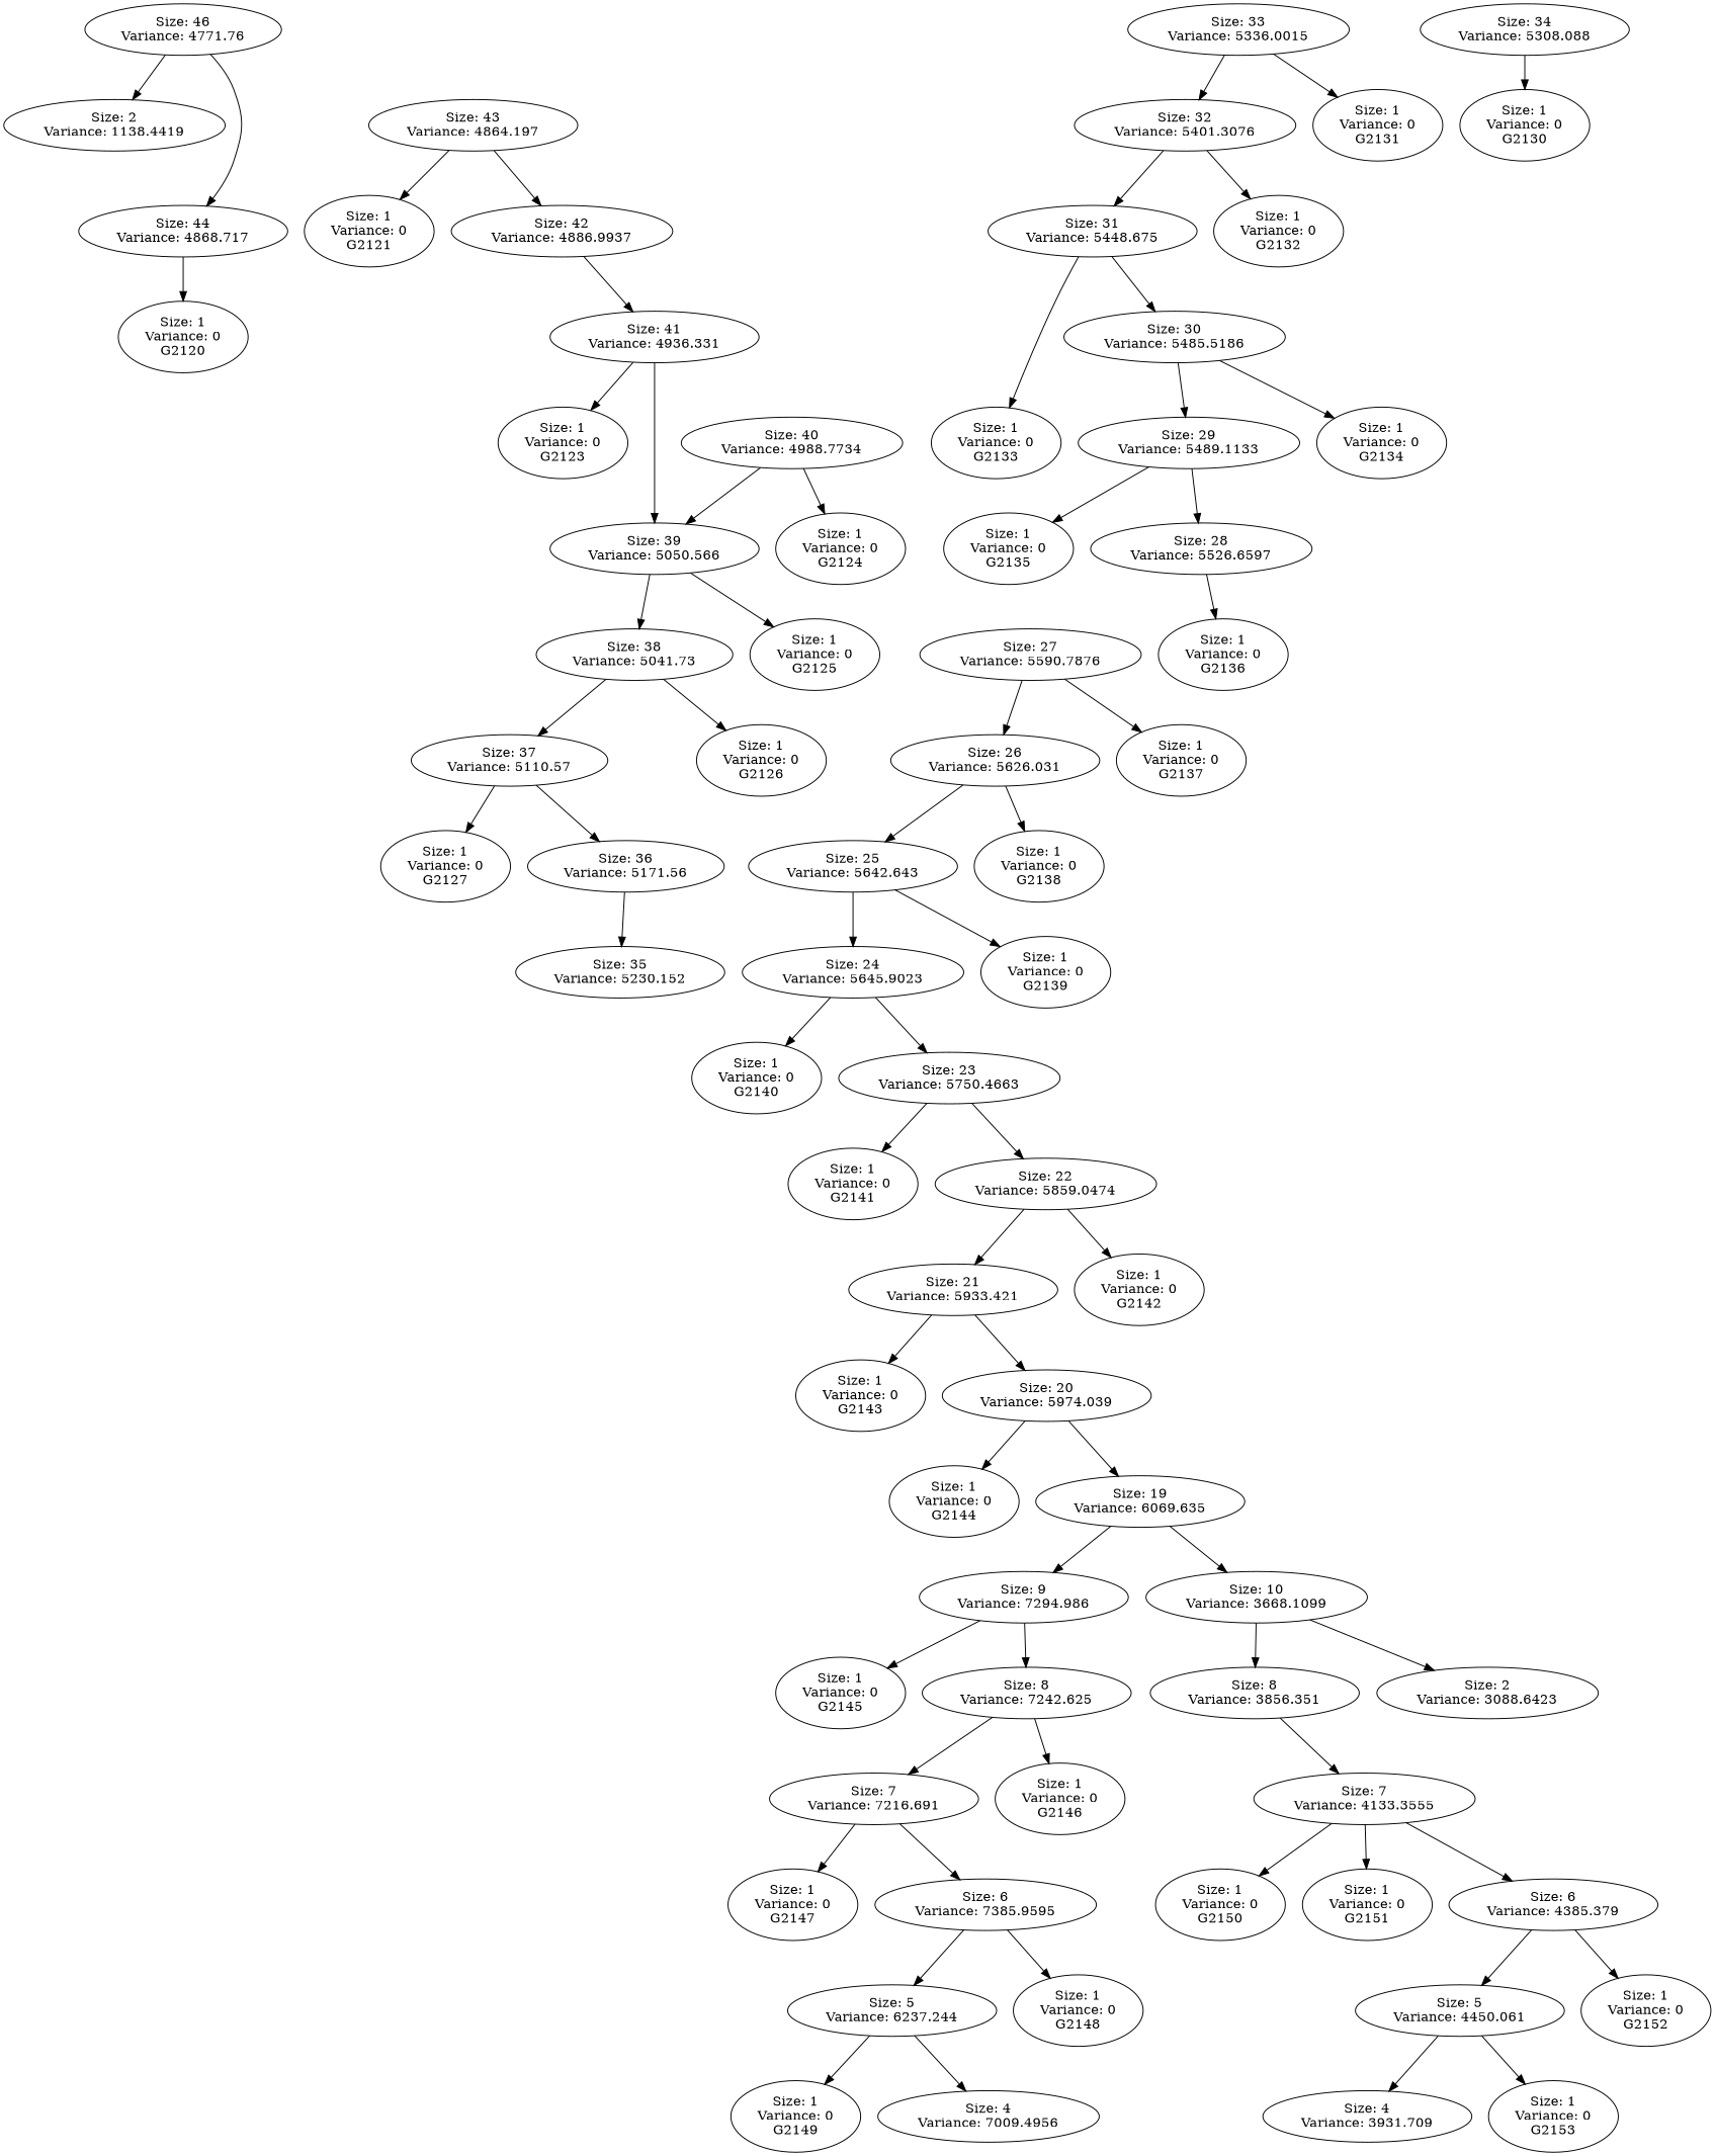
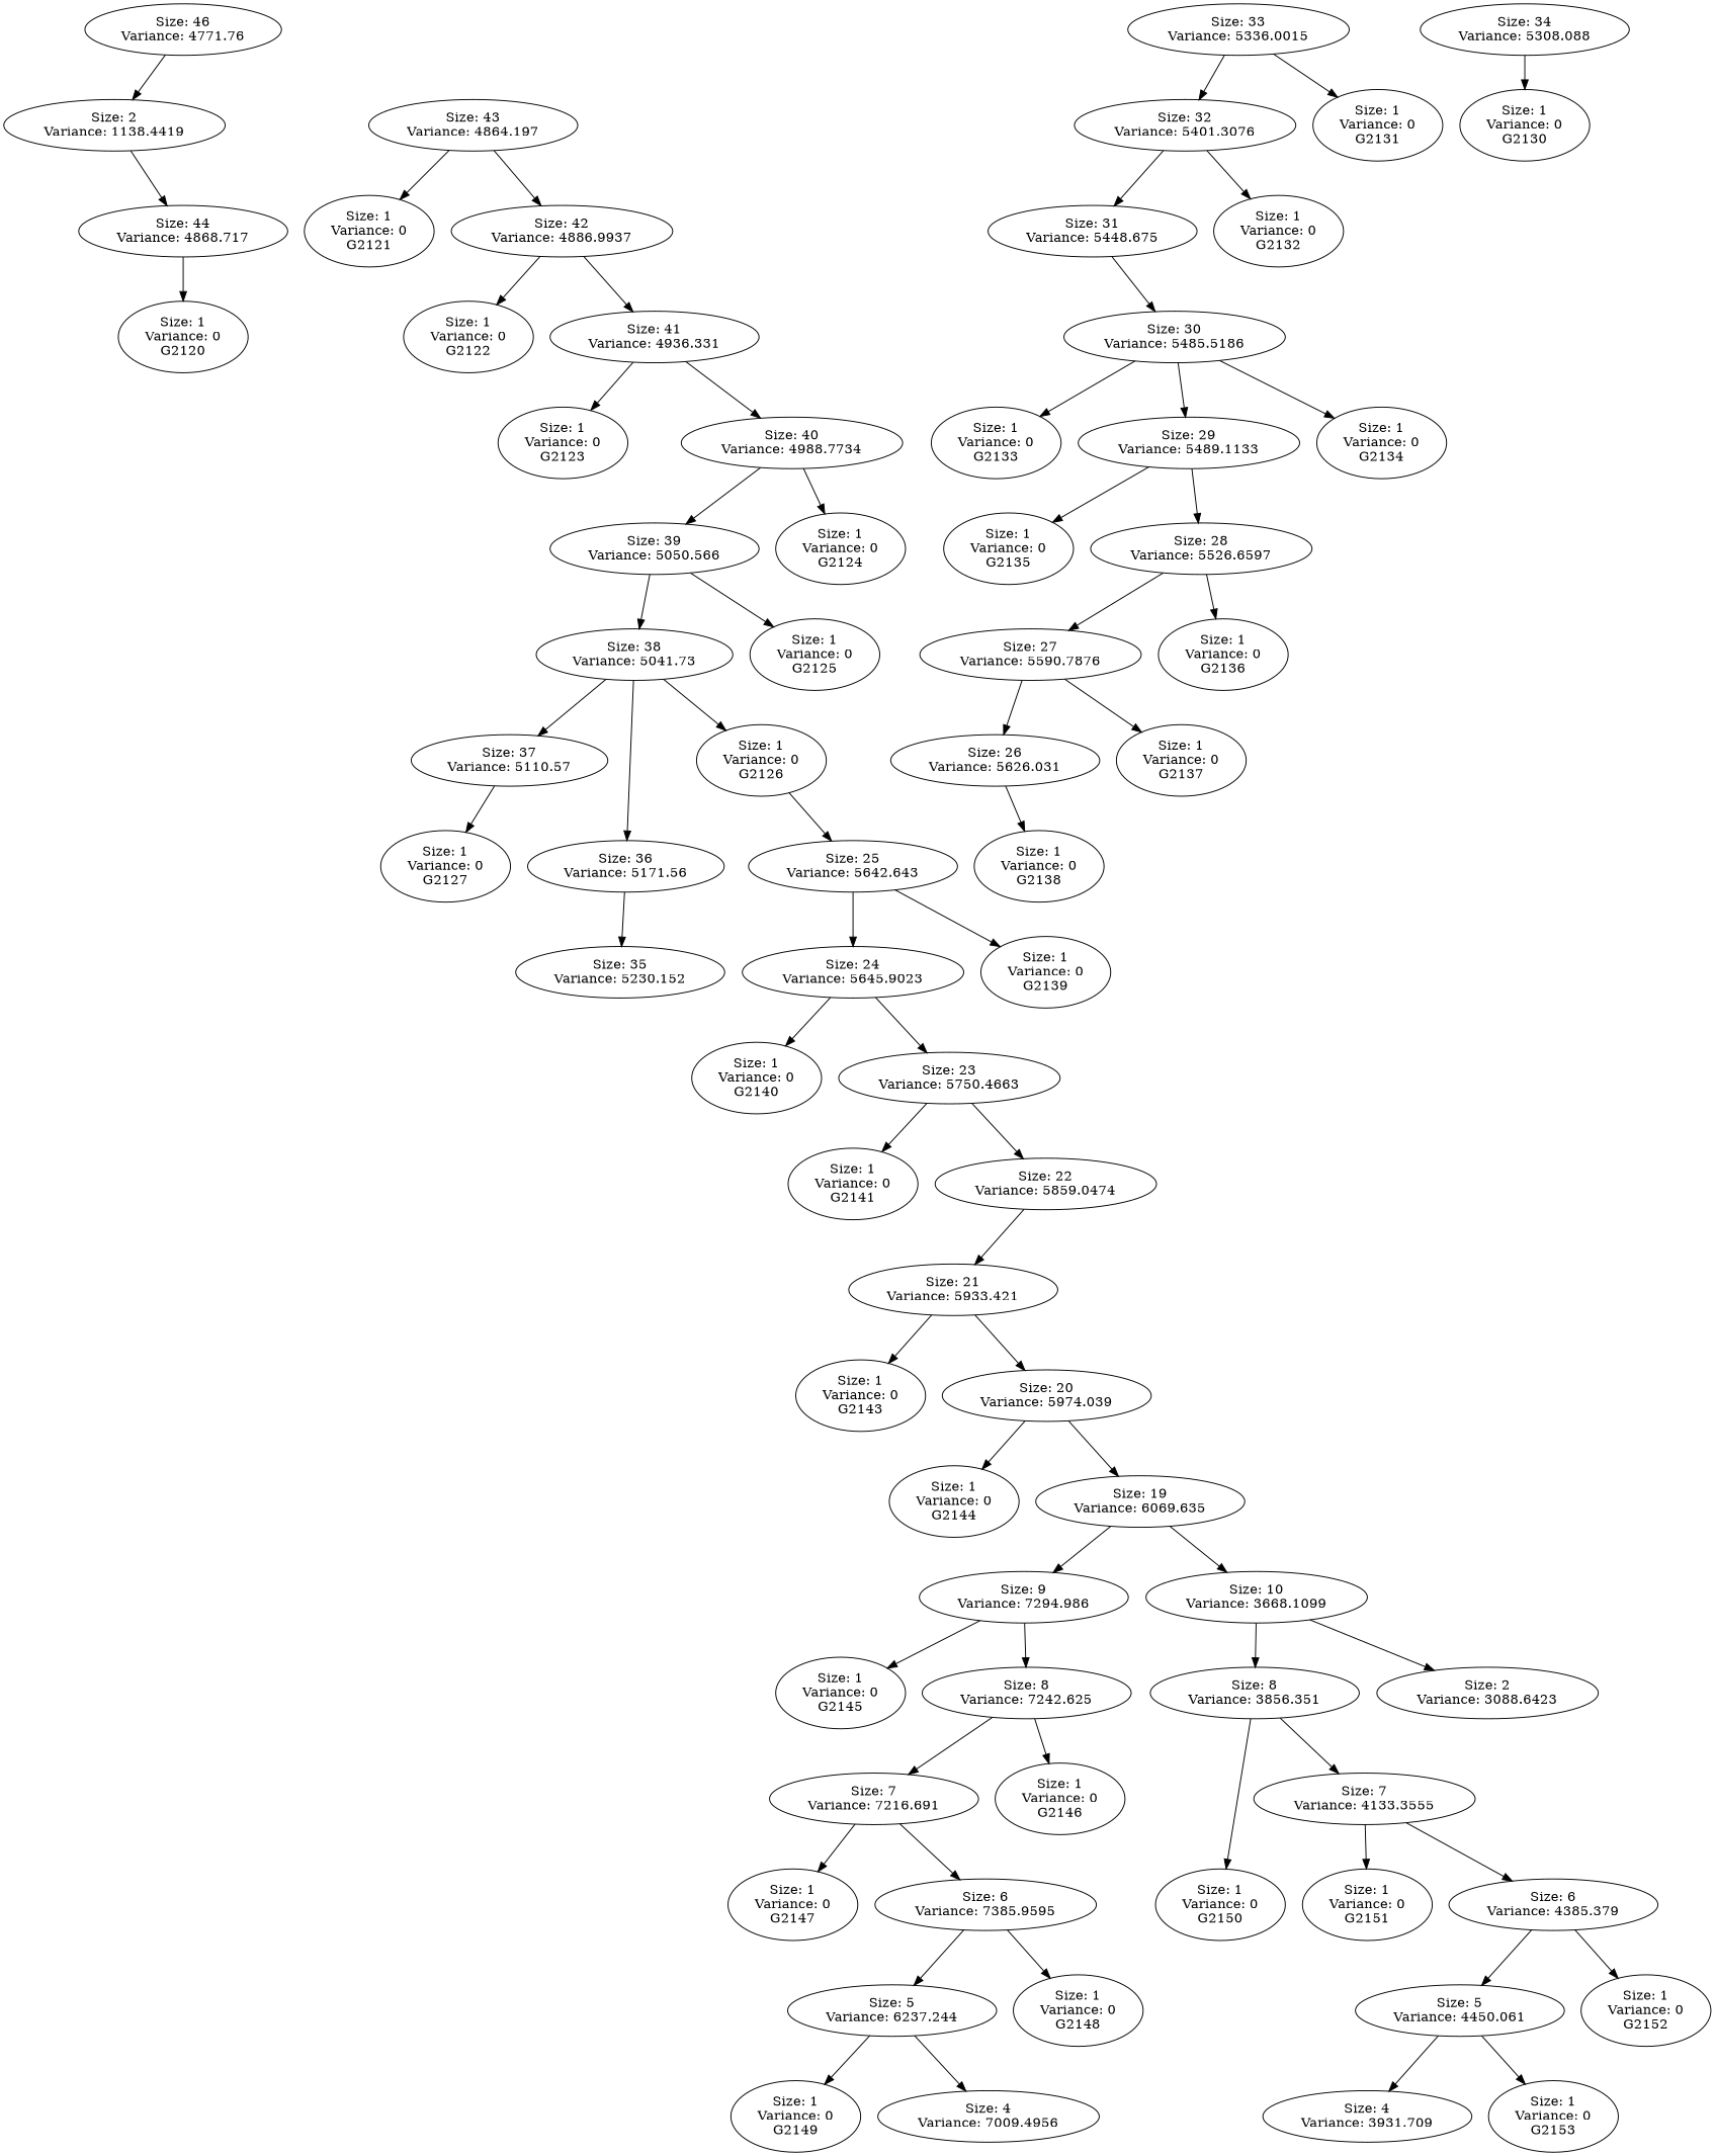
  digraph {
    L=31
    "Size: 46\nVariance: 4771.76"
    "Size: 2\nVariance: 1138.4419"
    "Size: 44\nVariance: 4868.717"
    "Size: 1\nVariance: 0\nG2120"
    "Size: 43\nVariance: 4864.197"
    "Size: 1\nVariance: 0\nG2121"
    "Size: 42\nVariance: 4886.9937"
+   "Size: 1\nVariance: 0\nG2122"
    "Size: 41\nVariance: 4936.331"
    "Size: 1\nVariance: 0\nG2123"
    "Size: 40\nVariance: 4988.7734"
    "Size: 39\nVariance: 5050.566"
    "Size: 1\nVariance: 0\nG2124"
    "Size: 38\nVariance: 5041.73"
    "Size: 1\nVariance: 0\nG2125"
    "Size: 37\nVariance: 5110.57"
    "Size: 1\nVariance: 0\nG2126"
    "Size: 36\nVariance: 5171.56"
    "Size: 1\nVariance: 0\nG2127"
    "Size: 35\nVariance: 5230.152"
    "Size: 34\nVariance: 5308.088"
    "Size: 1\nVariance: 0\nG2130"
    "Size: 33\nVariance: 5336.0015"
    "Size: 32\nVariance: 5401.3076"
    "Size: 1\nVariance: 0\nG2131"
    "Size: 31\nVariance: 5448.675"
    "Size: 1\nVariance: 0\nG2132"
    "Size: 30\nVariance: 5485.5186"
    "Size: 1\nVariance: 0\nG2133"
    "Size: 29\nVariance: 5489.1133"
    "Size: 1\nVariance: 0\nG2134"
    "Size: 1\nVariance: 0\nG2135"
    "Size: 28\nVariance: 5526.6597"
    "Size: 27\nVariance: 5590.7876"
    "Size: 1\nVariance: 0\nG2136"
    "Size: 26\nVariance: 5626.031"
    "Size: 1\nVariance: 0\nG2137"
    "Size: 25\nVariance: 5642.643"
    "Size: 1\nVariance: 0\nG2138"
    "Size: 24\nVariance: 5645.9023"
    "Size: 1\nVariance: 0\nG2139"
    "Size: 1\nVariance: 0\nG2140"
    "Size: 23\nVariance: 5750.4663"
    "Size: 1\nVariance: 0\nG2141"
    "Size: 22\nVariance: 5859.0474"
    "Size: 21\nVariance: 5933.421"
-   "Size: 1\nVariance: 0\nG2142"
    "Size: 1\nVariance: 0\nG2143"
    "Size: 20\nVariance: 5974.039"
    "Size: 1\nVariance: 0\nG2144"
    "Size: 19\nVariance: 6069.635"
    "Size: 9\nVariance: 7294.986"
    "Size: 10\nVariance: 3668.1099"
    "Size: 1\nVariance: 0\nG2145"
    "Size: 8\nVariance: 7242.625"
    "Size: 8\nVariance: 3856.351"
    "Size: 2\nVariance: 3088.6423"
    "Size: 7\nVariance: 7216.691"
    "Size: 1\nVariance: 0\nG2146"
    "Size: 1\nVariance: 0\nG2150"
    "Size: 7\nVariance: 4133.3555"
    "Size: 1\nVariance: 0\nG2147"
    "Size: 6\nVariance: 7385.9595"
    "Size: 5\nVariance: 6237.244"
    "Size: 1\nVariance: 0\nG2148"
    "Size: 1\nVariance: 0\nG2149"
    "Size: 4\nVariance: 7009.4956"
    "Size: 1\nVariance: 0\nG2151"
    "Size: 6\nVariance: 4385.379"
    "Size: 5\nVariance: 4450.061"
    "Size: 1\nVariance: 0\nG2152"
    "Size: 4\nVariance: 3931.709"
    "Size: 1\nVariance: 0\nG2153"
    "Size: 46\nVariance: 4771.76" -> "Size: 2\nVariance: 1138.4419"
-   "Size: 46\nVariance: 4771.76" -> "Size: 44\nVariance: 4868.717"
+   "Size: 2\nVariance: 1138.4419" -> "Size: 44\nVariance: 4868.717"
    "Size: 44\nVariance: 4868.717" -> "Size: 1\nVariance: 0\nG2120"
    "Size: 43\nVariance: 4864.197" -> "Size: 1\nVariance: 0\nG2121"
    "Size: 43\nVariance: 4864.197" -> "Size: 42\nVariance: 4886.9937"
+   "Size: 42\nVariance: 4886.9937" -> "Size: 1\nVariance: 0\nG2122"
    "Size: 42\nVariance: 4886.9937" -> "Size: 41\nVariance: 4936.331"
    "Size: 41\nVariance: 4936.331" -> "Size: 1\nVariance: 0\nG2123"
-   "Size: 41\nVariance: 4936.331" -> "Size: 39\nVariance: 5050.566"
+   "Size: 41\nVariance: 4936.331" -> "Size: 40\nVariance: 4988.7734"
    "Size: 40\nVariance: 4988.7734" -> "Size: 39\nVariance: 5050.566"
    "Size: 40\nVariance: 4988.7734" -> "Size: 1\nVariance: 0\nG2124"
    "Size: 39\nVariance: 5050.566" -> "Size: 38\nVariance: 5041.73"
    "Size: 39\nVariance: 5050.566" -> "Size: 1\nVariance: 0\nG2125"
    "Size: 38\nVariance: 5041.73" -> "Size: 37\nVariance: 5110.57"
    "Size: 38\nVariance: 5041.73" -> "Size: 1\nVariance: 0\nG2126"
-   "Size: 37\nVariance: 5110.57" -> "Size: 36\nVariance: 5171.56"
+   "Size: 38\nVariance: 5041.73" -> "Size: 36\nVariance: 5171.56"
    "Size: 37\nVariance: 5110.57" -> "Size: 1\nVariance: 0\nG2127"
    "Size: 36\nVariance: 5171.56" -> "Size: 35\nVariance: 5230.152"
    "Size: 34\nVariance: 5308.088" -> "Size: 1\nVariance: 0\nG2130"
    "Size: 33\nVariance: 5336.0015" -> "Size: 32\nVariance: 5401.3076"
    "Size: 33\nVariance: 5336.0015" -> "Size: 1\nVariance: 0\nG2131"
    "Size: 32\nVariance: 5401.3076" -> "Size: 31\nVariance: 5448.675"
    "Size: 32\nVariance: 5401.3076" -> "Size: 1\nVariance: 0\nG2132"
    "Size: 31\nVariance: 5448.675" -> "Size: 30\nVariance: 5485.5186"
-   "Size: 31\nVariance: 5448.675" -> "Size: 1\nVariance: 0\nG2133"
+   "Size: 30\nVariance: 5485.5186" -> "Size: 1\nVariance: 0\nG2133"
    "Size: 30\nVariance: 5485.5186" -> "Size: 29\nVariance: 5489.1133"
    "Size: 30\nVariance: 5485.5186" -> "Size: 1\nVariance: 0\nG2134"
    "Size: 29\nVariance: 5489.1133" -> "Size: 1\nVariance: 0\nG2135"
    "Size: 29\nVariance: 5489.1133" -> "Size: 28\nVariance: 5526.6597"
+   "Size: 28\nVariance: 5526.6597" -> "Size: 27\nVariance: 5590.7876"
    "Size: 28\nVariance: 5526.6597" -> "Size: 1\nVariance: 0\nG2136"
    "Size: 27\nVariance: 5590.7876" -> "Size: 26\nVariance: 5626.031"
    "Size: 27\nVariance: 5590.7876" -> "Size: 1\nVariance: 0\nG2137"
-   "Size: 26\nVariance: 5626.031" -> "Size: 25\nVariance: 5642.643"
+   "Size: 1\nVariance: 0\nG2126" -> "Size: 25\nVariance: 5642.643"
    "Size: 26\nVariance: 5626.031" -> "Size: 1\nVariance: 0\nG2138"
    "Size: 25\nVariance: 5642.643" -> "Size: 24\nVariance: 5645.9023"
    "Size: 25\nVariance: 5642.643" -> "Size: 1\nVariance: 0\nG2139"
    "Size: 24\nVariance: 5645.9023" -> "Size: 1\nVariance: 0\nG2140"
    "Size: 24\nVariance: 5645.9023" -> "Size: 23\nVariance: 5750.4663"
    "Size: 23\nVariance: 5750.4663" -> "Size: 1\nVariance: 0\nG2141"
    "Size: 23\nVariance: 5750.4663" -> "Size: 22\nVariance: 5859.0474"
    "Size: 22\nVariance: 5859.0474" -> "Size: 21\nVariance: 5933.421"
-   "Size: 22\nVariance: 5859.0474" -> "Size: 1\nVariance: 0\nG2142"
    "Size: 21\nVariance: 5933.421" -> "Size: 1\nVariance: 0\nG2143"
    "Size: 21\nVariance: 5933.421" -> "Size: 20\nVariance: 5974.039"
    "Size: 20\nVariance: 5974.039" -> "Size: 1\nVariance: 0\nG2144"
    "Size: 20\nVariance: 5974.039" -> "Size: 19\nVariance: 6069.635"
    "Size: 19\nVariance: 6069.635" -> "Size: 9\nVariance: 7294.986"
    "Size: 19\nVariance: 6069.635" -> "Size: 10\nVariance: 3668.1099"
    "Size: 9\nVariance: 7294.986" -> "Size: 1\nVariance: 0\nG2145"
    "Size: 9\nVariance: 7294.986" -> "Size: 8\nVariance: 7242.625"
    "Size: 10\nVariance: 3668.1099" -> "Size: 8\nVariance: 3856.351"
    "Size: 10\nVariance: 3668.1099" -> "Size: 2\nVariance: 3088.6423"
    "Size: 8\nVariance: 7242.625" -> "Size: 7\nVariance: 7216.691"
    "Size: 8\nVariance: 7242.625" -> "Size: 1\nVariance: 0\nG2146"
-   "Size: 7\nVariance: 4133.3555" -> "Size: 1\nVariance: 0\nG2150"
+   "Size: 8\nVariance: 3856.351" -> "Size: 1\nVariance: 0\nG2150"
    "Size: 8\nVariance: 3856.351" -> "Size: 7\nVariance: 4133.3555"
    "Size: 7\nVariance: 7216.691" -> "Size: 1\nVariance: 0\nG2147"
    "Size: 7\nVariance: 7216.691" -> "Size: 6\nVariance: 7385.9595"
    "Size: 7\nVariance: 4133.3555" -> "Size: 1\nVariance: 0\nG2151"
    "Size: 7\nVariance: 4133.3555" -> "Size: 6\nVariance: 4385.379"
    "Size: 6\nVariance: 7385.9595" -> "Size: 5\nVariance: 6237.244"
    "Size: 6\nVariance: 7385.9595" -> "Size: 1\nVariance: 0\nG2148"
    "Size: 5\nVariance: 6237.244" -> "Size: 1\nVariance: 0\nG2149"
    "Size: 5\nVariance: 6237.244" -> "Size: 4\nVariance: 7009.4956"
    "Size: 6\nVariance: 4385.379" -> "Size: 5\nVariance: 4450.061"
    "Size: 6\nVariance: 4385.379" -> "Size: 1\nVariance: 0\nG2152"
    "Size: 5\nVariance: 4450.061" -> "Size: 4\nVariance: 3931.709"
    "Size: 5\nVariance: 4450.061" -> "Size: 1\nVariance: 0\nG2153"
  }
